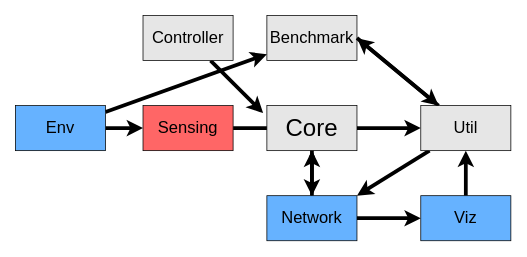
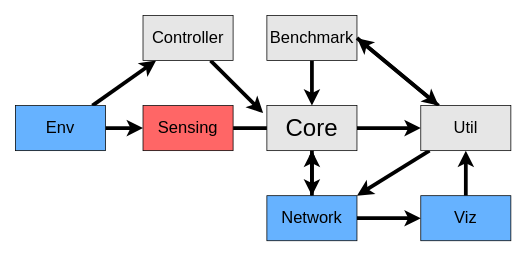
  <mxCell id="0" />
  <mxCell id="1" parent="0" />
  <mxCell id="2" value="" style="edgeStyle=none;rounded=0;orthogonalLoop=1;jettySize=auto;html=1;fontSize=22;strokeWidth=5;" parent="1" source="3" target="8" edge="1"><mxGeometry relative="1" as="geometry" /></mxCell>
  <mxCell id="3" value="&lt;font style=&quot;font-size: 32px&quot;&gt;Core&lt;/font&gt;" style="rounded=0;whiteSpace=wrap;html=1;shadow=0;glass=0;sketch=0;imageWidth=24;arcSize=12;fillColor=#E6E6E6;gradientColor=none;" parent="1" vertex="1"><mxGeometry x="355" y="140" width="120" height="60" as="geometry" /></mxCell>
+ <mxCell id="4" value="" style="edgeStyle=orthogonalEdgeStyle;rounded=0;orthogonalLoop=1;jettySize=auto;html=1;fontSize=22;strokeWidth=5;" parent="1" source="5" target="3" edge="1"><mxGeometry relative="1" as="geometry" /></mxCell>
  <mxCell id="5" value="&lt;font style=&quot;font-size: 22px&quot;&gt;Benchmark&lt;/font&gt;" style="rounded=0;whiteSpace=wrap;html=1;shadow=0;glass=0;sketch=0;imageWidth=24;arcSize=12;fillColor=#E6E6E6;strokeColor=#000000;" parent="1" vertex="1"><mxGeometry x="355" y="20" width="120" height="60" as="geometry" /></mxCell>
  <mxCell id="6" style="rounded=0;orthogonalLoop=1;jettySize=auto;html=1;entryX=1;entryY=0.5;entryDx=0;entryDy=0;fontSize=22;strokeWidth=5;strokeColor=default;" parent="1" source="8" target="5" edge="1"><mxGeometry relative="1" as="geometry" /></mxCell>
  <mxCell id="7" style="edgeStyle=none;rounded=0;orthogonalLoop=1;jettySize=auto;html=1;fontSize=22;strokeWidth=5;entryX=1;entryY=0;entryDx=0;entryDy=0;" parent="1" source="8" edge="1" target="13"><mxGeometry relative="1" as="geometry"><mxPoint x="480" y="290" as="targetPoint" /></mxGeometry></mxCell>
  <mxCell id="8" value="&lt;font style=&quot;font-size: 22px&quot;&gt;Util&lt;/font&gt;" style="rounded=0;whiteSpace=wrap;html=1;shadow=0;glass=0;sketch=0;imageWidth=24;arcSize=12;fillColor=#E6E6E6;" parent="1" vertex="1"><mxGeometry x="560" y="140" width="120" height="60" as="geometry" /></mxCell>
  <mxCell id="9" value="" style="edgeStyle=none;rounded=0;orthogonalLoop=1;jettySize=auto;html=1;fontSize=22;strokeWidth=5;" parent="1" source="10" target="8" edge="1"><mxGeometry relative="1" as="geometry" /></mxCell>
  <mxCell id="10" value="&lt;span style=&quot;font-size: 22px&quot;&gt;Viz&lt;/span&gt;" style="rounded=0;whiteSpace=wrap;html=1;shadow=0;glass=0;sketch=0;imageWidth=24;arcSize=12;fillColor=#66B2FF;" parent="1" vertex="1"><mxGeometry x="560" y="260" width="120" height="60" as="geometry" /></mxCell>
  <mxCell id="11" style="edgeStyle=orthogonalEdgeStyle;rounded=0;orthogonalLoop=1;jettySize=auto;html=1;entryX=0.5;entryY=1;entryDx=0;entryDy=0;fontSize=22;strokeWidth=5;exitX=0.5;exitY=0;exitDx=0;exitDy=0;exitPerimeter=0;" parent="1" source="13" target="3" edge="1"><mxGeometry relative="1" as="geometry" /></mxCell>
  <mxCell id="12" value="" style="edgeStyle=orthogonalEdgeStyle;rounded=0;orthogonalLoop=1;jettySize=auto;html=1;" edge="1" parent="1" source="13" target="3"><mxGeometry relative="1" as="geometry" /></mxCell>
  <mxCell id="13" value="&lt;span style=&quot;font-size: 22px&quot;&gt;Network&lt;/span&gt;" style="rounded=0;whiteSpace=wrap;html=1;shadow=0;glass=0;sketch=0;imageWidth=24;arcSize=12;fillColor=#66B2FF;" parent="1" vertex="1"><mxGeometry x="355" y="260" width="120" height="60" as="geometry" /></mxCell>
- <mxCell id="14" style="edgeStyle=none;rounded=0;orthogonalLoop=1;jettySize=auto;html=1;fontSize=22;strokeColor=default;strokeWidth=5;" parent="1" source="16" target="5" edge="1"><mxGeometry relative="1" as="geometry" /></mxCell>
+ <mxCell id="14" style="edgeStyle=none;rounded=0;orthogonalLoop=1;jettySize=auto;html=1;fontSize=22;strokeColor=default;strokeWidth=5;" parent="1" source="16" target="18" edge="1"><mxGeometry relative="1" as="geometry" /></mxCell>
  <mxCell id="15" value="" style="edgeStyle=none;rounded=0;orthogonalLoop=1;jettySize=auto;html=1;fontSize=22;strokeColor=default;strokeWidth=5;" parent="1" source="16" target="20" edge="1"><mxGeometry relative="1" as="geometry" /></mxCell>
  <mxCell id="16" value="&lt;span style=&quot;font-size: 22px&quot;&gt;Env&lt;/span&gt;" style="rounded=0;whiteSpace=wrap;html=1;shadow=0;glass=0;sketch=0;imageWidth=24;arcSize=12;fillColor=#66B2FF;" parent="1" vertex="1"><mxGeometry x="20" y="140" width="120" height="60" as="geometry" /></mxCell>
  <mxCell id="17" style="edgeStyle=none;rounded=0;orthogonalLoop=1;jettySize=auto;html=1;fontSize=22;strokeColor=default;strokeWidth=5;" parent="1" source="18" edge="1"><mxGeometry relative="1" as="geometry"><mxPoint x="350" y="150" as="targetPoint" /></mxGeometry></mxCell>
  <mxCell id="18" value="&lt;span style=&quot;font-size: 22px&quot;&gt;Controller&lt;/span&gt;" style="rounded=0;whiteSpace=wrap;html=1;shadow=0;glass=0;sketch=0;imageWidth=24;arcSize=12;fillColor=#E6E6E6;" parent="1" vertex="1"><mxGeometry x="190" y="20" width="120" height="60" as="geometry" /></mxCell>
  <mxCell id="19" value="" style="edgeStyle=none;rounded=0;orthogonalLoop=1;jettySize=auto;html=1;fontSize=22;strokeColor=default;strokeWidth=5;endArrow=none;" parent="1" source="20" target="3" edge="1"><mxGeometry relative="1" as="geometry" /></mxCell>
  <mxCell id="20" value="&lt;span style=&quot;font-size: 22px&quot;&gt;Sensing&lt;br&gt;&lt;/span&gt;" style="rounded=0;whiteSpace=wrap;html=1;shadow=0;glass=0;sketch=0;imageWidth=24;arcSize=12;fillColor=#FF6666;" parent="1" vertex="1"><mxGeometry x="190" y="140" width="120" height="60" as="geometry" /></mxCell>
  <mxCell id="21" style="rounded=0;orthogonalLoop=1;jettySize=auto;html=1;fontSize=22;strokeWidth=5;strokeColor=default;exitX=1;exitY=0.5;exitDx=0;exitDy=0;" edge="1" parent="1" source="5" target="8"><mxGeometry relative="1" as="geometry"><mxPoint x="540" y="-70" as="sourcePoint" /><mxPoint x="580" y="-30" as="targetPoint" /></mxGeometry></mxCell>
  <mxCell id="22" value="" style="edgeStyle=none;rounded=0;orthogonalLoop=1;jettySize=auto;html=1;fontSize=22;strokeWidth=5;exitX=0.5;exitY=1;exitDx=0;exitDy=0;" edge="1" parent="1" source="3" target="13"><mxGeometry relative="1" as="geometry"><mxPoint x="485" y="180" as="sourcePoint" /><mxPoint x="570" y="180" as="targetPoint" /></mxGeometry></mxCell>
  <mxCell id="23" value="" style="edgeStyle=none;rounded=0;orthogonalLoop=1;jettySize=auto;html=1;fontSize=22;strokeWidth=5;exitX=1;exitY=0.5;exitDx=0;exitDy=0;entryX=0;entryY=0.5;entryDx=0;entryDy=0;" edge="1" parent="1" source="13" target="10"><mxGeometry relative="1" as="geometry"><mxPoint x="495" y="190" as="sourcePoint" /><mxPoint x="580" y="190" as="targetPoint" /></mxGeometry></mxCell>
